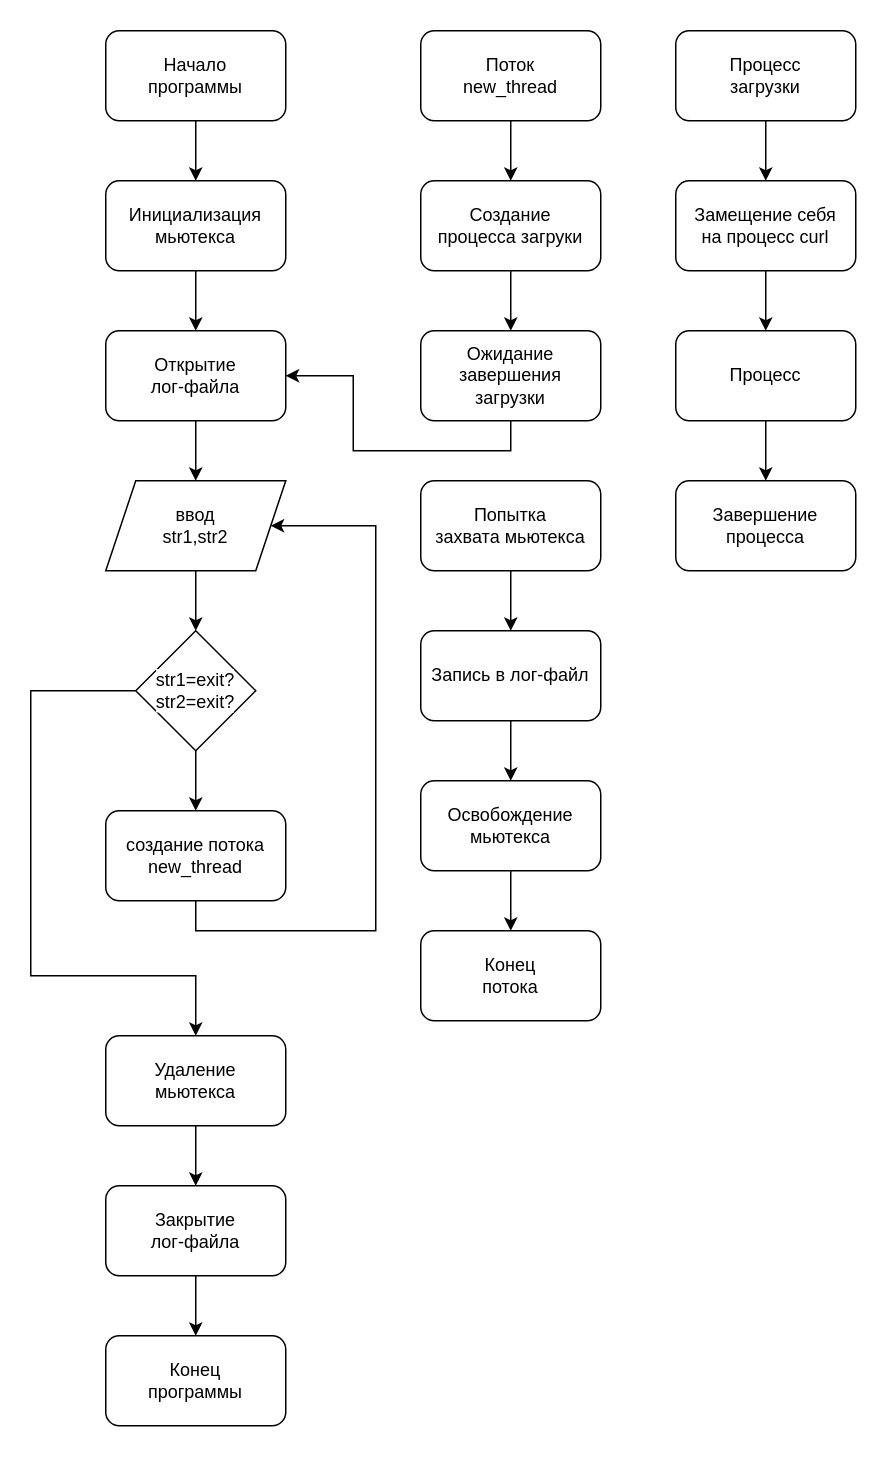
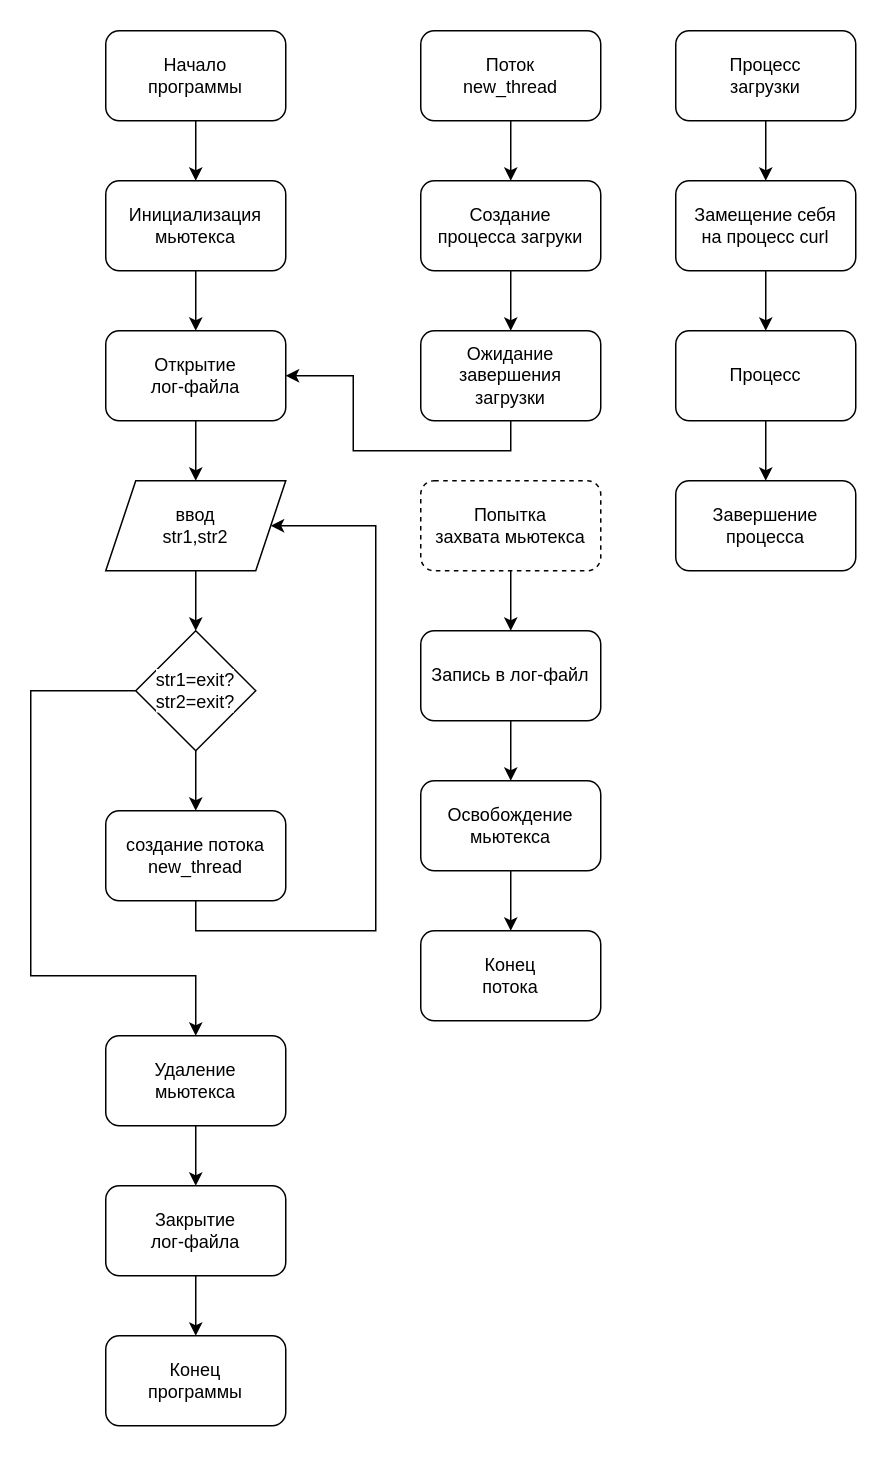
  <mxCell id="0" />
  <mxCell id="1" parent="0" />
  <mxCell id="2" style="edgeStyle=orthogonalEdgeStyle;rounded=0;orthogonalLoop=1;jettySize=auto;html=1;exitX=0.5;exitY=1;exitDx=0;exitDy=0;fontColor=default;strokeColor=default;labelBackgroundColor=default;" edge="1" parent="1" source="3" target="5"><mxGeometry relative="1" as="geometry" /></mxCell>
  <mxCell id="3" value="&lt;div&gt;Начало &lt;br&gt;&lt;/div&gt;&lt;div&gt;программы&lt;/div&gt;" style="rounded=1;whiteSpace=wrap;html=1;fillColor=default;strokeColor=default;fontColor=default;labelBackgroundColor=default;" vertex="1" parent="1"><mxGeometry x="70" y="20" width="120" height="60" as="geometry" /></mxCell>
  <mxCell id="4" style="edgeStyle=orthogonalEdgeStyle;rounded=0;orthogonalLoop=1;jettySize=auto;html=1;exitX=0.5;exitY=1;exitDx=0;exitDy=0;entryX=0.5;entryY=0;entryDx=0;entryDy=0;fontColor=default;strokeColor=default;labelBackgroundColor=default;" edge="1" parent="1" source="5" target="7"><mxGeometry relative="1" as="geometry" /></mxCell>
  <mxCell id="5" value="&lt;div&gt;Инициализация &lt;br&gt;&lt;/div&gt;&lt;div&gt;мьютекса&lt;br&gt;&lt;/div&gt;" style="rounded=1;whiteSpace=wrap;html=1;fillColor=default;strokeColor=default;fontColor=default;labelBackgroundColor=default;" vertex="1" parent="1"><mxGeometry x="70" y="120" width="120" height="60" as="geometry" /></mxCell>
  <mxCell id="6" style="edgeStyle=orthogonalEdgeStyle;rounded=0;orthogonalLoop=1;jettySize=auto;html=1;exitX=0.5;exitY=1;exitDx=0;exitDy=0;labelBackgroundColor=default;fontColor=default;strokeColor=default;" edge="1" parent="1" source="7"><mxGeometry relative="1" as="geometry"><mxPoint x="130" y="320" as="targetPoint" /></mxGeometry></mxCell>
  <mxCell id="7" value="&lt;div&gt;Открытие&lt;/div&gt;&lt;div&gt;лог-файла&lt;br&gt;&lt;/div&gt;" style="rounded=1;whiteSpace=wrap;html=1;fontColor=default;strokeColor=default;fillColor=default;labelBackgroundColor=default;" vertex="1" parent="1"><mxGeometry x="70" y="220" width="120" height="60" as="geometry" /></mxCell>
  <mxCell id="8" style="edgeStyle=orthogonalEdgeStyle;rounded=0;orthogonalLoop=1;jettySize=auto;html=1;exitX=0.5;exitY=1;exitDx=0;exitDy=0;labelBackgroundColor=default;fontColor=default;strokeColor=default;" edge="1" parent="1" source="9" target="12"><mxGeometry relative="1" as="geometry" /></mxCell>
  <mxCell id="9" value="&lt;div&gt;ввод&lt;/div&gt;&lt;div&gt;str1,str2&lt;br&gt;&lt;/div&gt;" style="shape=parallelogram;perimeter=parallelogramPerimeter;whiteSpace=wrap;html=1;fixedSize=1;labelBackgroundColor=default;fontColor=default;strokeColor=default;fillColor=default;" vertex="1" parent="1"><mxGeometry x="70" y="320" width="120" height="60" as="geometry" /></mxCell>
  <mxCell id="10" style="edgeStyle=orthogonalEdgeStyle;rounded=0;orthogonalLoop=1;jettySize=auto;html=1;exitX=0;exitY=0.5;exitDx=0;exitDy=0;labelBackgroundColor=default;fontColor=default;strokeColor=default;entryX=0.5;entryY=0;entryDx=0;entryDy=0;" edge="1" parent="1" source="12" target="14"><mxGeometry relative="1" as="geometry"><mxPoint x="10" y="750" as="targetPoint" /><Array as="points"><mxPoint x="20" y="460" /><mxPoint x="20" y="650" /><mxPoint x="130" y="650" /></Array></mxGeometry></mxCell>
  <mxCell id="11" style="edgeStyle=orthogonalEdgeStyle;rounded=0;orthogonalLoop=1;jettySize=auto;html=1;exitX=0.5;exitY=1;exitDx=0;exitDy=0;labelBackgroundColor=default;fontColor=default;strokeColor=default;" edge="1" parent="1" source="12" target="16"><mxGeometry relative="1" as="geometry" /></mxCell>
  <mxCell id="12" value="&lt;div&gt;str1=exit?&lt;/div&gt;&lt;div&gt;str2=exit?&lt;br&gt;&lt;/div&gt;" style="rhombus;whiteSpace=wrap;html=1;labelBackgroundColor=default;fontColor=default;strokeColor=default;fillColor=default;" vertex="1" parent="1"><mxGeometry x="90" y="420" width="80" height="80" as="geometry" /></mxCell>
  <mxCell id="13" style="edgeStyle=orthogonalEdgeStyle;rounded=0;orthogonalLoop=1;jettySize=auto;html=1;exitX=0.5;exitY=1;exitDx=0;exitDy=0;entryX=0.5;entryY=0;entryDx=0;entryDy=0;labelBackgroundColor=default;fontColor=default;strokeColor=default;" edge="1" parent="1" source="14" target="18"><mxGeometry relative="1" as="geometry" /></mxCell>
  <mxCell id="14" value="&lt;div&gt;Удаление &lt;br&gt;&lt;/div&gt;&lt;div&gt;мьютекса&lt;br&gt;&lt;/div&gt;" style="rounded=1;whiteSpace=wrap;html=1;fillColor=default;strokeColor=default;fontColor=default;labelBackgroundColor=default;" vertex="1" parent="1"><mxGeometry x="70" y="690" width="120" height="60" as="geometry" /></mxCell>
  <mxCell id="15" style="edgeStyle=orthogonalEdgeStyle;rounded=0;orthogonalLoop=1;jettySize=auto;html=1;exitX=0.5;exitY=1;exitDx=0;exitDy=0;labelBackgroundColor=default;fontColor=default;strokeColor=default;entryX=1;entryY=0.5;entryDx=0;entryDy=0;" edge="1" parent="1" source="16" target="9"><mxGeometry relative="1" as="geometry"><mxPoint x="230" y="350" as="targetPoint" /><Array as="points"><mxPoint x="130" y="620" /><mxPoint x="250" y="620" /><mxPoint x="250" y="350" /></Array></mxGeometry></mxCell>
  <mxCell id="16" value="&lt;div&gt;создание потока &lt;br&gt;&lt;/div&gt;&lt;div&gt;new_thread&lt;br&gt;&lt;/div&gt;" style="rounded=1;whiteSpace=wrap;html=1;fontColor=default;strokeColor=default;fillColor=default;labelBackgroundColor=default;" vertex="1" parent="1"><mxGeometry x="70" y="540" width="120" height="60" as="geometry" /></mxCell>
  <mxCell id="17" style="edgeStyle=orthogonalEdgeStyle;rounded=0;orthogonalLoop=1;jettySize=auto;html=1;exitX=0.5;exitY=1;exitDx=0;exitDy=0;labelBackgroundColor=default;fontColor=default;strokeColor=default;" edge="1" parent="1" source="18" target="19"><mxGeometry relative="1" as="geometry" /></mxCell>
  <mxCell id="18" value="&lt;div&gt;Закрытие&lt;br&gt;&lt;/div&gt;&lt;div&gt;лог-файла&lt;br&gt;&lt;/div&gt;" style="rounded=1;whiteSpace=wrap;html=1;fontColor=default;strokeColor=default;fillColor=default;labelBackgroundColor=default;" vertex="1" parent="1"><mxGeometry x="70" y="790" width="120" height="60" as="geometry" /></mxCell>
  <mxCell id="19" value="&lt;div&gt;Конец&lt;/div&gt;&lt;div&gt;программы&lt;br&gt;&lt;/div&gt;" style="rounded=1;whiteSpace=wrap;html=1;fillColor=default;strokeColor=default;fontColor=default;labelBackgroundColor=default;" vertex="1" parent="1"><mxGeometry x="70" y="890" width="120" height="60" as="geometry" /></mxCell>
  <mxCell id="20" style="edgeStyle=orthogonalEdgeStyle;rounded=0;orthogonalLoop=1;jettySize=auto;html=1;exitX=0.5;exitY=1;exitDx=0;exitDy=0;labelBackgroundColor=default;fontColor=default;strokeColor=default;" edge="1" parent="1" source="21" target="23"><mxGeometry relative="1" as="geometry" /></mxCell>
  <mxCell id="21" value="&lt;div&gt;Поток &lt;br&gt;&lt;/div&gt;&lt;div&gt;new_thread&lt;br&gt;&lt;/div&gt;" style="rounded=1;whiteSpace=wrap;html=1;fillColor=default;strokeColor=default;fontColor=default;labelBackgroundColor=default;" vertex="1" parent="1"><mxGeometry x="280" y="20" width="120" height="60" as="geometry" /></mxCell>
  <mxCell id="22" style="edgeStyle=orthogonalEdgeStyle;rounded=0;orthogonalLoop=1;jettySize=auto;html=1;exitX=0.5;exitY=1;exitDx=0;exitDy=0;labelBackgroundColor=default;fontColor=default;strokeColor=default;" edge="1" parent="1" source="23" target="25"><mxGeometry relative="1" as="geometry" /></mxCell>
  <mxCell id="23" value="&lt;div&gt;Создание&lt;/div&gt;&lt;div&gt;процесса загруки&lt;br&gt;&lt;/div&gt;" style="rounded=1;whiteSpace=wrap;html=1;fillColor=default;strokeColor=default;fontColor=default;labelBackgroundColor=default;" vertex="1" parent="1"><mxGeometry x="280" y="120" width="120" height="60" as="geometry" /></mxCell>
  <mxCell id="24" style="edgeStyle=orthogonalEdgeStyle;rounded=0;orthogonalLoop=1;jettySize=auto;html=1;exitX=0.5;exitY=1;exitDx=0;exitDy=0;labelBackgroundColor=default;fontColor=default;strokeColor=default;" edge="1" parent="1" source="25" target="7"><mxGeometry relative="1" as="geometry" /></mxCell>
  <mxCell id="25" value="&lt;div&gt;Ожидание&lt;/div&gt;&lt;div&gt;завершения &lt;br&gt;&lt;/div&gt;&lt;div&gt;загрузки&lt;br&gt;&lt;/div&gt;" style="rounded=1;whiteSpace=wrap;html=1;fillColor=default;strokeColor=default;fontColor=default;labelBackgroundColor=default;" vertex="1" parent="1"><mxGeometry x="280" y="220" width="120" height="60" as="geometry" /></mxCell>
  <mxCell id="26" style="edgeStyle=orthogonalEdgeStyle;rounded=0;orthogonalLoop=1;jettySize=auto;html=1;exitX=0.5;exitY=1;exitDx=0;exitDy=0;labelBackgroundColor=default;fontColor=default;strokeColor=default;" edge="1" parent="1" source="27" target="29"><mxGeometry relative="1" as="geometry" /></mxCell>
- <mxCell id="27" value="&lt;div&gt;Попытка &lt;br&gt;&lt;/div&gt;&lt;div&gt;захвата мьютекса&lt;br&gt;&lt;/div&gt;" style="rounded=1;whiteSpace=wrap;html=1;fillColor=default;strokeColor=default;fontColor=default;labelBackgroundColor=default;" vertex="1" parent="1"><mxGeometry x="280" y="320" width="120" height="60" as="geometry" /></mxCell>
+ <mxCell id="27" value="&lt;div&gt;Попытка &lt;br&gt;&lt;/div&gt;&lt;div&gt;захвата мьютекса&lt;br&gt;&lt;/div&gt;" style="rounded=1;whiteSpace=wrap;html=1;fillColor=default;strokeColor=default;fontColor=default;labelBackgroundColor=default;dashed=1;" vertex="1" parent="1"><mxGeometry x="280" y="320" width="120" height="60" as="geometry" /></mxCell>
  <mxCell id="28" style="edgeStyle=orthogonalEdgeStyle;rounded=0;orthogonalLoop=1;jettySize=auto;html=1;exitX=0.5;exitY=1;exitDx=0;exitDy=0;labelBackgroundColor=default;fontColor=default;strokeColor=default;" edge="1" parent="1" source="29" target="31"><mxGeometry relative="1" as="geometry" /></mxCell>
  <mxCell id="29" value="Запись в лог-файл" style="rounded=1;whiteSpace=wrap;html=1;fillColor=default;strokeColor=default;fontColor=default;labelBackgroundColor=default;" vertex="1" parent="1"><mxGeometry x="280" y="420" width="120" height="60" as="geometry" /></mxCell>
  <mxCell id="30" style="edgeStyle=orthogonalEdgeStyle;rounded=0;orthogonalLoop=1;jettySize=auto;html=1;exitX=0.5;exitY=1;exitDx=0;exitDy=0;labelBackgroundColor=default;fontColor=default;strokeColor=default;" edge="1" parent="1" source="31" target="32"><mxGeometry relative="1" as="geometry" /></mxCell>
  <mxCell id="31" value="&lt;div&gt;Освобождение &lt;br&gt;&lt;/div&gt;&lt;div&gt;мьютекса&lt;br&gt;&lt;/div&gt;" style="rounded=1;whiteSpace=wrap;html=1;fillColor=default;strokeColor=default;fontColor=default;labelBackgroundColor=default;" vertex="1" parent="1"><mxGeometry x="280" y="520" width="120" height="60" as="geometry" /></mxCell>
  <mxCell id="32" value="&lt;div&gt;Конец&lt;/div&gt;&lt;div&gt;потока&lt;br&gt;&lt;/div&gt;" style="rounded=1;whiteSpace=wrap;html=1;fillColor=default;strokeColor=default;fontColor=default;labelBackgroundColor=default;" vertex="1" parent="1"><mxGeometry x="280" y="620" width="120" height="60" as="geometry" /></mxCell>
  <mxCell id="33" style="edgeStyle=orthogonalEdgeStyle;rounded=0;orthogonalLoop=1;jettySize=auto;html=1;exitX=0.5;exitY=1;exitDx=0;exitDy=0;labelBackgroundColor=default;fontColor=default;strokeColor=default;" edge="1" parent="1" source="34" target="36"><mxGeometry relative="1" as="geometry" /></mxCell>
  <mxCell id="34" value="&lt;div&gt;Процесс&lt;/div&gt;&lt;div&gt;загрузки&lt;br&gt;&lt;/div&gt;" style="rounded=1;whiteSpace=wrap;html=1;fillColor=default;strokeColor=default;fontColor=default;labelBackgroundColor=default;" vertex="1" parent="1"><mxGeometry x="450" y="20" width="120" height="60" as="geometry" /></mxCell>
  <mxCell id="35" style="edgeStyle=orthogonalEdgeStyle;rounded=0;orthogonalLoop=1;jettySize=auto;html=1;exitX=0.5;exitY=1;exitDx=0;exitDy=0;labelBackgroundColor=default;fontColor=default;strokeColor=default;" edge="1" parent="1" source="36" target="38"><mxGeometry relative="1" as="geometry" /></mxCell>
  <mxCell id="36" value="&lt;div&gt;Замещение себя&lt;/div&gt;&lt;div&gt;на процесс curl&lt;br&gt;&lt;/div&gt;" style="rounded=1;whiteSpace=wrap;html=1;fillColor=default;strokeColor=default;fontColor=default;labelBackgroundColor=default;" vertex="1" parent="1"><mxGeometry x="450" y="120" width="120" height="60" as="geometry" /></mxCell>
  <mxCell id="37" style="edgeStyle=orthogonalEdgeStyle;rounded=0;orthogonalLoop=1;jettySize=auto;html=1;exitX=0.5;exitY=1;exitDx=0;exitDy=0;entryX=0.5;entryY=0;entryDx=0;entryDy=0;labelBackgroundColor=default;fontColor=default;strokeColor=default;" edge="1" parent="1" source="38" target="39"><mxGeometry relative="1" as="geometry" /></mxCell>
  <mxCell id="38" value="Процесс" style="rounded=1;whiteSpace=wrap;html=1;fillColor=default;strokeColor=default;fontColor=default;labelBackgroundColor=default;" vertex="1" parent="1"><mxGeometry x="450" y="220" width="120" height="60" as="geometry" /></mxCell>
  <mxCell id="39" value="&lt;div&gt;Завершение&lt;/div&gt;&lt;div&gt;процесса&lt;br&gt;&lt;/div&gt;" style="rounded=1;whiteSpace=wrap;html=1;fillColor=default;strokeColor=default;fontColor=default;labelBackgroundColor=default;" vertex="1" parent="1"><mxGeometry x="450" y="320" width="120" height="60" as="geometry" /></mxCell>
